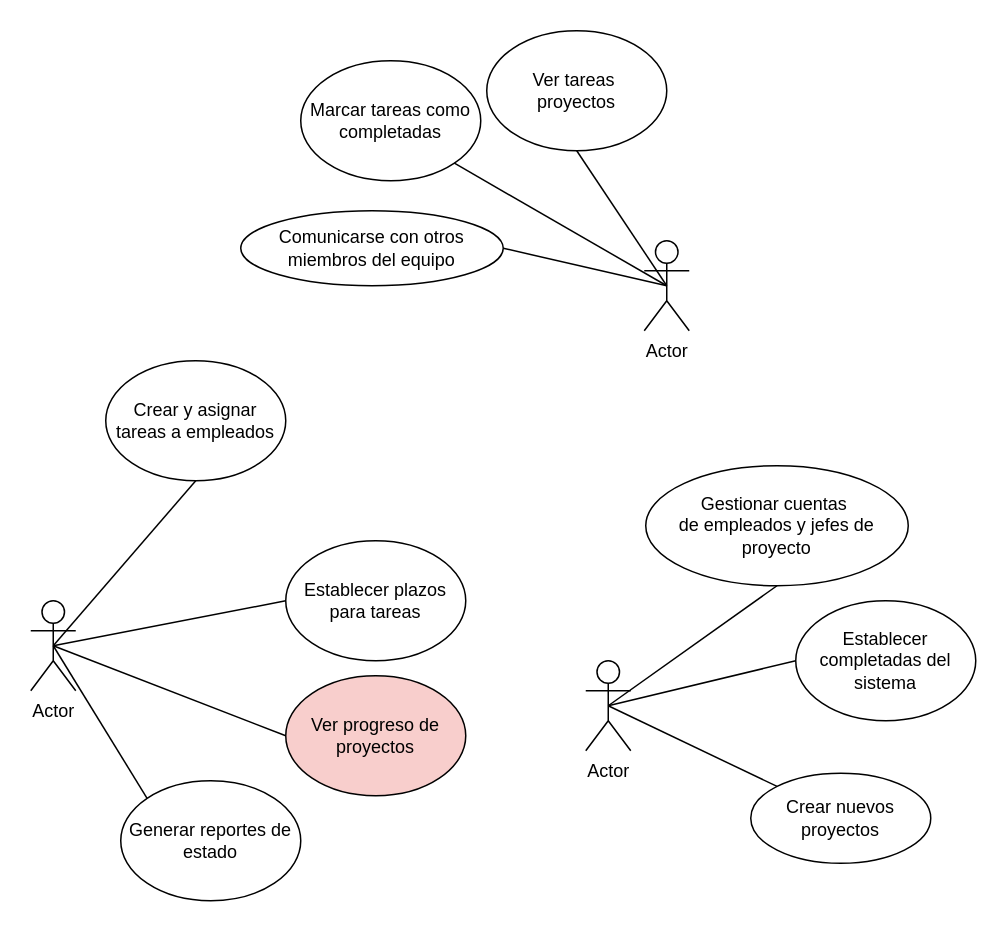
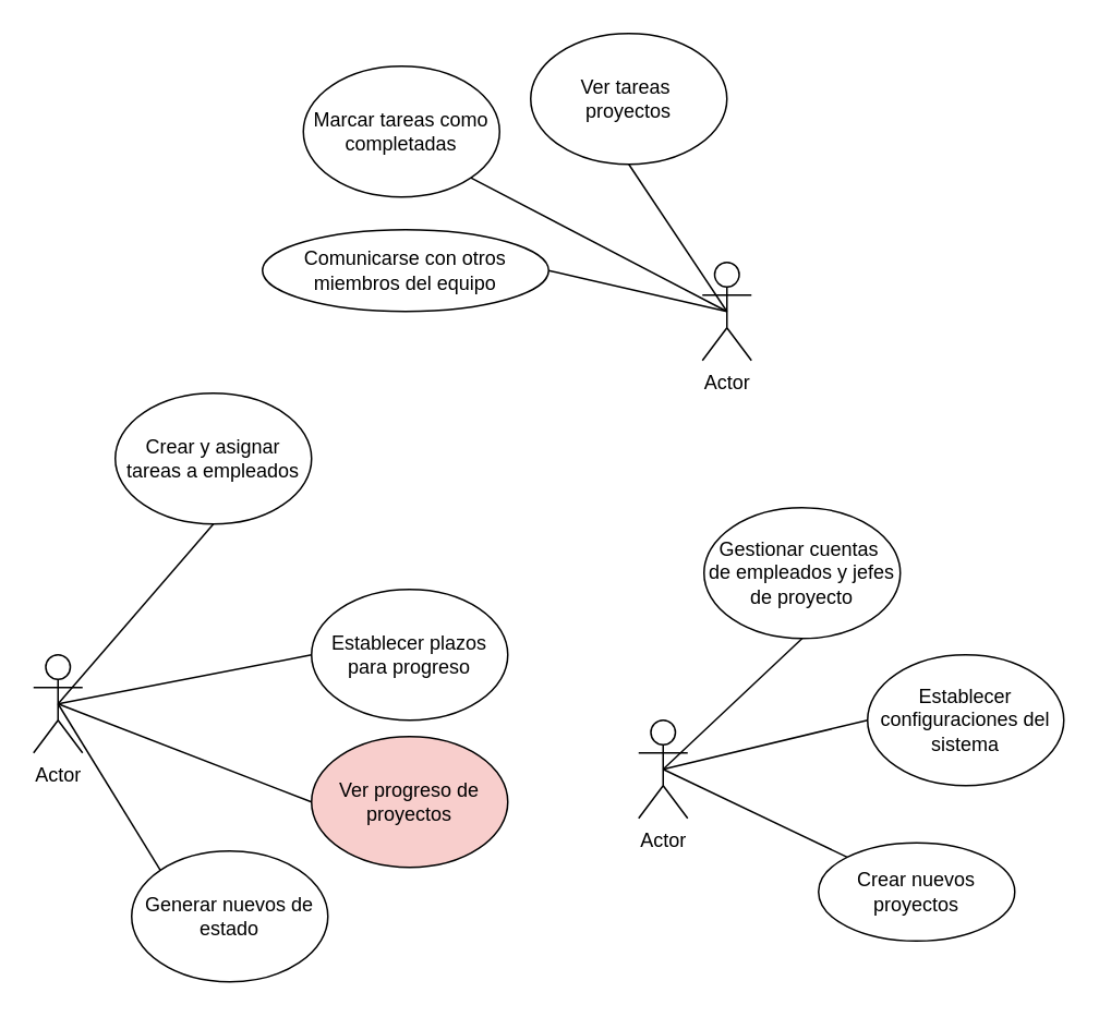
  <mxCell id="0" />
  <mxCell id="1" parent="0" />
  <mxCell id="2" value="Actor" style="shape=umlActor;verticalLabelPosition=bottom;verticalAlign=top;html=1;outlineConnect=0;" vertex="1" parent="1"><mxGeometry x="390" y="440" width="30" height="60" as="geometry" /></mxCell>
  <mxCell id="3" value="Actor" style="shape=umlActor;verticalLabelPosition=bottom;verticalAlign=top;html=1;outlineConnect=0;" vertex="1" parent="1"><mxGeometry x="20" y="400" width="30" height="60" as="geometry" /></mxCell>
  <mxCell id="4" value="Actor" style="shape=umlActor;verticalLabelPosition=bottom;verticalAlign=top;html=1;outlineConnect=0;" vertex="1" parent="1"><mxGeometry x="429" y="160" width="30" height="60" as="geometry" /></mxCell>
  <mxCell id="5" value="Ver progreso de proyectos" style="ellipse;whiteSpace=wrap;html=1;fillColor=#f8cecc;" vertex="1" parent="1"><mxGeometry x="190" y="450" width="120" height="80" as="geometry" /></mxCell>
- <mxCell id="6" value="Establecer plazos para tareas" style="ellipse;whiteSpace=wrap;html=1;" vertex="1" parent="1"><mxGeometry x="190" y="360" width="120" height="80" as="geometry" /></mxCell>
+ <mxCell id="6" value="Establecer plazos para progreso" style="ellipse;whiteSpace=wrap;html=1;" vertex="1" parent="1"><mxGeometry x="190" y="360" width="120" height="80" as="geometry" /></mxCell>
  <mxCell id="7" value="Crear y asignar tareas a empleados" style="ellipse;whiteSpace=wrap;html=1;" vertex="1" parent="1"><mxGeometry x="70" y="240" width="120" height="80" as="geometry" /></mxCell>
  <mxCell id="8" value="Comunicarse con otros miembros del equipo" style="ellipse;whiteSpace=wrap;html=1;" vertex="1" parent="1"><mxGeometry x="160" y="140" width="175" height="50" as="geometry" /></mxCell>
- <mxCell id="9" value="Marcar tareas como&lt;div&gt;completadas&lt;/div&gt;" style="ellipse;whiteSpace=wrap;html=1;" vertex="1" parent="1"><mxGeometry x="200" y="40" width="120" height="80" as="geometry" /></mxCell>
+ <mxCell id="9" value="Marcar tareas como&lt;div&gt;completadas&lt;/div&gt;" style="ellipse;whiteSpace=wrap;html=1;" vertex="1" parent="1"><mxGeometry x="185" y="40" width="120" height="80" as="geometry" /></mxCell>
  <mxCell id="10" value="Ver tareas&amp;nbsp;&lt;div&gt;proyectos&lt;/div&gt;" style="ellipse;whiteSpace=wrap;html=1;" vertex="1" parent="1"><mxGeometry x="324" y="20" width="120" height="80" as="geometry" /></mxCell>
  <mxCell id="11" value="Crear nuevos proyectos" style="ellipse;whiteSpace=wrap;html=1;" vertex="1" parent="1"><mxGeometry x="500" y="515" width="120" height="60" as="geometry" /></mxCell>
- <mxCell id="12" value="Gestionar cuentas&amp;nbsp;&lt;div&gt;de empleados y jefes de proyecto&lt;/div&gt;" style="ellipse;whiteSpace=wrap;html=1;" vertex="1" parent="1"><mxGeometry x="430" y="310" width="175" height="80" as="geometry" /></mxCell>
- <mxCell id="13" value="Establecer completadas del sistema" style="ellipse;whiteSpace=wrap;html=1;" vertex="1" parent="1"><mxGeometry x="530" y="400" width="120" height="80" as="geometry" /></mxCell>
- <mxCell id="14" value="Generar reportes de estado" style="ellipse;whiteSpace=wrap;html=1;" vertex="1" parent="1"><mxGeometry x="80" y="520" width="120" height="80" as="geometry" /></mxCell>
+ <mxCell id="12" value="Gestionar cuentas&amp;nbsp;&lt;div&gt;de empleados y jefes de proyecto&lt;/div&gt;" style="ellipse;whiteSpace=wrap;html=1;" vertex="1" parent="1"><mxGeometry x="430" y="310" width="120" height="80" as="geometry" /></mxCell>
+ <mxCell id="13" value="Establecer configuraciones del sistema" style="ellipse;whiteSpace=wrap;html=1;" vertex="1" parent="1"><mxGeometry x="530" y="400" width="120" height="80" as="geometry" /></mxCell>
+ <mxCell id="14" value="Generar nuevos de estado" style="ellipse;whiteSpace=wrap;html=1;" vertex="1" parent="1"><mxGeometry x="80" y="520" width="120" height="80" as="geometry" /></mxCell>
  <mxCell id="15" value="" style="endArrow=none;html=1;rounded=0;entryX=1;entryY=1;entryDx=0;entryDy=0;exitX=0.5;exitY=0.5;exitDx=0;exitDy=0;exitPerimeter=0;" edge="1" parent="1" source="4" target="9"><mxGeometry width="50" height="50" relative="1" as="geometry"><mxPoint x="340" y="450" as="sourcePoint" /><mxPoint x="390" y="400" as="targetPoint" /></mxGeometry></mxCell>
  <mxCell id="16" value="" style="endArrow=none;html=1;rounded=0;entryX=0.5;entryY=1;entryDx=0;entryDy=0;exitX=0.5;exitY=0.5;exitDx=0;exitDy=0;exitPerimeter=0;" edge="1" parent="1" source="4" target="10"><mxGeometry width="50" height="50" relative="1" as="geometry"><mxPoint x="340" y="450" as="sourcePoint" /><mxPoint x="390" y="400" as="targetPoint" /></mxGeometry></mxCell>
  <mxCell id="17" value="" style="endArrow=none;html=1;rounded=0;entryX=1;entryY=0.5;entryDx=0;entryDy=0;exitX=0.5;exitY=0.5;exitDx=0;exitDy=0;exitPerimeter=0;" edge="1" parent="1" source="4" target="8"><mxGeometry width="50" height="50" relative="1" as="geometry"><mxPoint x="370" y="340" as="sourcePoint" /><mxPoint x="420" y="290" as="targetPoint" /></mxGeometry></mxCell>
  <mxCell id="18" value="" style="endArrow=none;html=1;rounded=0;entryX=0.5;entryY=1;entryDx=0;entryDy=0;exitX=0.5;exitY=0.5;exitDx=0;exitDy=0;exitPerimeter=0;" edge="1" parent="1" source="3" target="7"><mxGeometry width="50" height="50" relative="1" as="geometry"><mxPoint x="70" y="450" as="sourcePoint" /><mxPoint x="120" y="400" as="targetPoint" /></mxGeometry></mxCell>
  <mxCell id="19" value="" style="endArrow=none;html=1;rounded=0;entryX=0;entryY=0.5;entryDx=0;entryDy=0;exitX=0.5;exitY=0.5;exitDx=0;exitDy=0;exitPerimeter=0;" edge="1" parent="1" source="3" target="6"><mxGeometry width="50" height="50" relative="1" as="geometry"><mxPoint x="200" y="500" as="sourcePoint" /><mxPoint x="250" y="450" as="targetPoint" /></mxGeometry></mxCell>
  <mxCell id="20" value="" style="endArrow=none;html=1;rounded=0;entryX=0.5;entryY=0.5;entryDx=0;entryDy=0;entryPerimeter=0;exitX=0;exitY=0.5;exitDx=0;exitDy=0;" edge="1" parent="1" source="5" target="3"><mxGeometry width="50" height="50" relative="1" as="geometry"><mxPoint x="200" y="500" as="sourcePoint" /><mxPoint x="250" y="450" as="targetPoint" /></mxGeometry></mxCell>
  <mxCell id="21" value="" style="endArrow=none;html=1;rounded=0;entryX=0.5;entryY=0.5;entryDx=0;entryDy=0;entryPerimeter=0;exitX=0;exitY=0;exitDx=0;exitDy=0;" edge="1" parent="1" source="14" target="3"><mxGeometry width="50" height="50" relative="1" as="geometry"><mxPoint x="200" y="500" as="sourcePoint" /><mxPoint x="250" y="450" as="targetPoint" /></mxGeometry></mxCell>
  <mxCell id="22" value="" style="endArrow=none;html=1;rounded=0;entryX=0.5;entryY=1;entryDx=0;entryDy=0;exitX=0.5;exitY=0.5;exitDx=0;exitDy=0;exitPerimeter=0;" edge="1" parent="1" source="2" target="12"><mxGeometry width="50" height="50" relative="1" as="geometry"><mxPoint x="490" y="520" as="sourcePoint" /><mxPoint x="540" y="470" as="targetPoint" /></mxGeometry></mxCell>
  <mxCell id="23" value="" style="endArrow=none;html=1;rounded=0;entryX=0;entryY=0.5;entryDx=0;entryDy=0;exitX=0.5;exitY=0.5;exitDx=0;exitDy=0;exitPerimeter=0;" edge="1" parent="1" source="2" target="13"><mxGeometry width="50" height="50" relative="1" as="geometry"><mxPoint x="490" y="520" as="sourcePoint" /><mxPoint x="540" y="470" as="targetPoint" /></mxGeometry></mxCell>
  <mxCell id="24" value="" style="endArrow=none;html=1;rounded=0;entryX=0.5;entryY=0.5;entryDx=0;entryDy=0;entryPerimeter=0;exitX=0;exitY=0;exitDx=0;exitDy=0;" edge="1" parent="1" source="11" target="2"><mxGeometry width="50" height="50" relative="1" as="geometry"><mxPoint x="490" y="520" as="sourcePoint" /><mxPoint x="540" y="470" as="targetPoint" /></mxGeometry></mxCell>
